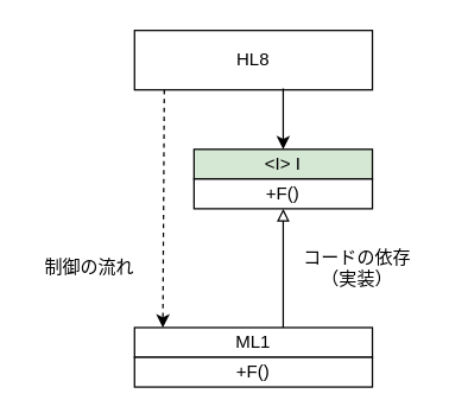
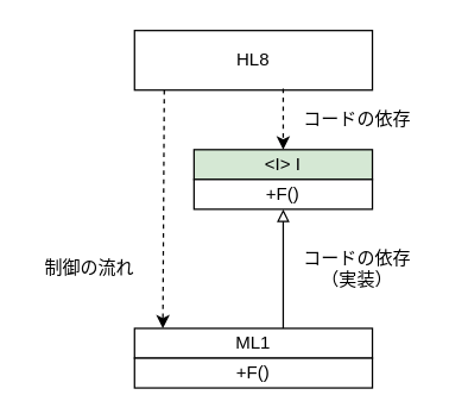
  <mxCell id="0" />
  <mxCell id="1" parent="0" />
  <mxCell id="2" value="HL8" style="rounded=0;whiteSpace=wrap;html=1;" vertex="1" parent="1"><mxGeometry x="90" y="20" width="160" height="40" as="geometry" /></mxCell>
  <mxCell id="3" value="&amp;lt;I&amp;gt; I" style="rounded=0;whiteSpace=wrap;html=1;fillColor=#d5e8d4;" vertex="1" parent="1"><mxGeometry x="130" y="100" width="120" height="20" as="geometry" /></mxCell>
  <mxCell id="4" value="+F()" style="rounded=0;whiteSpace=wrap;html=1;" vertex="1" parent="1"><mxGeometry x="130" y="120" width="120" height="20" as="geometry" /></mxCell>
  <mxCell id="5" value="ML1" style="rounded=0;whiteSpace=wrap;html=1;" vertex="1" parent="1"><mxGeometry x="90" y="220" width="160" height="20" as="geometry" /></mxCell>
  <mxCell id="6" value="+F()" style="rounded=0;whiteSpace=wrap;html=1;" vertex="1" parent="1"><mxGeometry x="90" y="240" width="160" height="20" as="geometry" /></mxCell>
  <mxCell id="7" value="" style="endArrow=classic;html=1;exitX=0.125;exitY=1;exitDx=0;exitDy=0;exitPerimeter=0;entryX=0.119;entryY=0;entryDx=0;entryDy=0;entryPerimeter=0;dashed=1;" edge="1" parent="1" source="2" target="5"><mxGeometry width="50" height="50" relative="1" as="geometry"><mxPoint x="100" y="130" as="sourcePoint" /><mxPoint x="460" y="550" as="targetPoint" /></mxGeometry></mxCell>
- <mxCell id="8" value="" style="endArrow=classic;html=1;entryX=0.5;entryY=0;entryDx=0;entryDy=0;exitX=0.625;exitY=0.975;exitDx=0;exitDy=0;exitPerimeter=0;" edge="1" parent="1" source="2" target="3"><mxGeometry width="50" height="50" relative="1" as="geometry"><mxPoint x="400" y="130" as="sourcePoint" /><mxPoint x="460" y="550" as="targetPoint" /></mxGeometry></mxCell>
+ <mxCell id="8" value="" style="endArrow=classic;html=1;entryX=0.5;entryY=0;entryDx=0;entryDy=0;exitX=0.625;exitY=0.975;exitDx=0;exitDy=0;exitPerimeter=0;dashed=1;" edge="1" parent="1" source="2" target="3"><mxGeometry width="50" height="50" relative="1" as="geometry"><mxPoint x="400" y="130" as="sourcePoint" /><mxPoint x="460" y="550" as="targetPoint" /></mxGeometry></mxCell>
  <mxCell id="9" value="" style="endArrow=block;html=1;exitX=0.625;exitY=0;exitDx=0;exitDy=0;exitPerimeter=0;entryX=0.5;entryY=1;entryDx=0;entryDy=0;endFill=0;" edge="1" parent="1" source="5" target="4"><mxGeometry width="50" height="50" relative="1" as="geometry"><mxPoint x="199.04" y="70" as="sourcePoint" /><mxPoint x="200" y="110" as="targetPoint" /></mxGeometry></mxCell>
  <mxCell id="10" value="制御の流れ" style="text;html=1;strokeColor=none;fillColor=none;align=center;verticalAlign=middle;whiteSpace=wrap;rounded=0;" vertex="1" parent="1"><mxGeometry x="20" y="160" width="80" height="40" as="geometry" /></mxCell>
+ <mxCell id="11" value="コードの依存" style="text;html=1;strokeColor=none;fillColor=none;align=center;verticalAlign=middle;whiteSpace=wrap;rounded=0;" vertex="1" parent="1"><mxGeometry x="200" y="60" width="80" height="40" as="geometry" /></mxCell>
  <mxCell id="12" value="コードの依存&lt;br&gt;（実装）" style="text;html=1;strokeColor=none;fillColor=none;align=center;verticalAlign=middle;whiteSpace=wrap;rounded=0;" vertex="1" parent="1"><mxGeometry x="200" y="160" width="80" height="40" as="geometry" /></mxCell>
